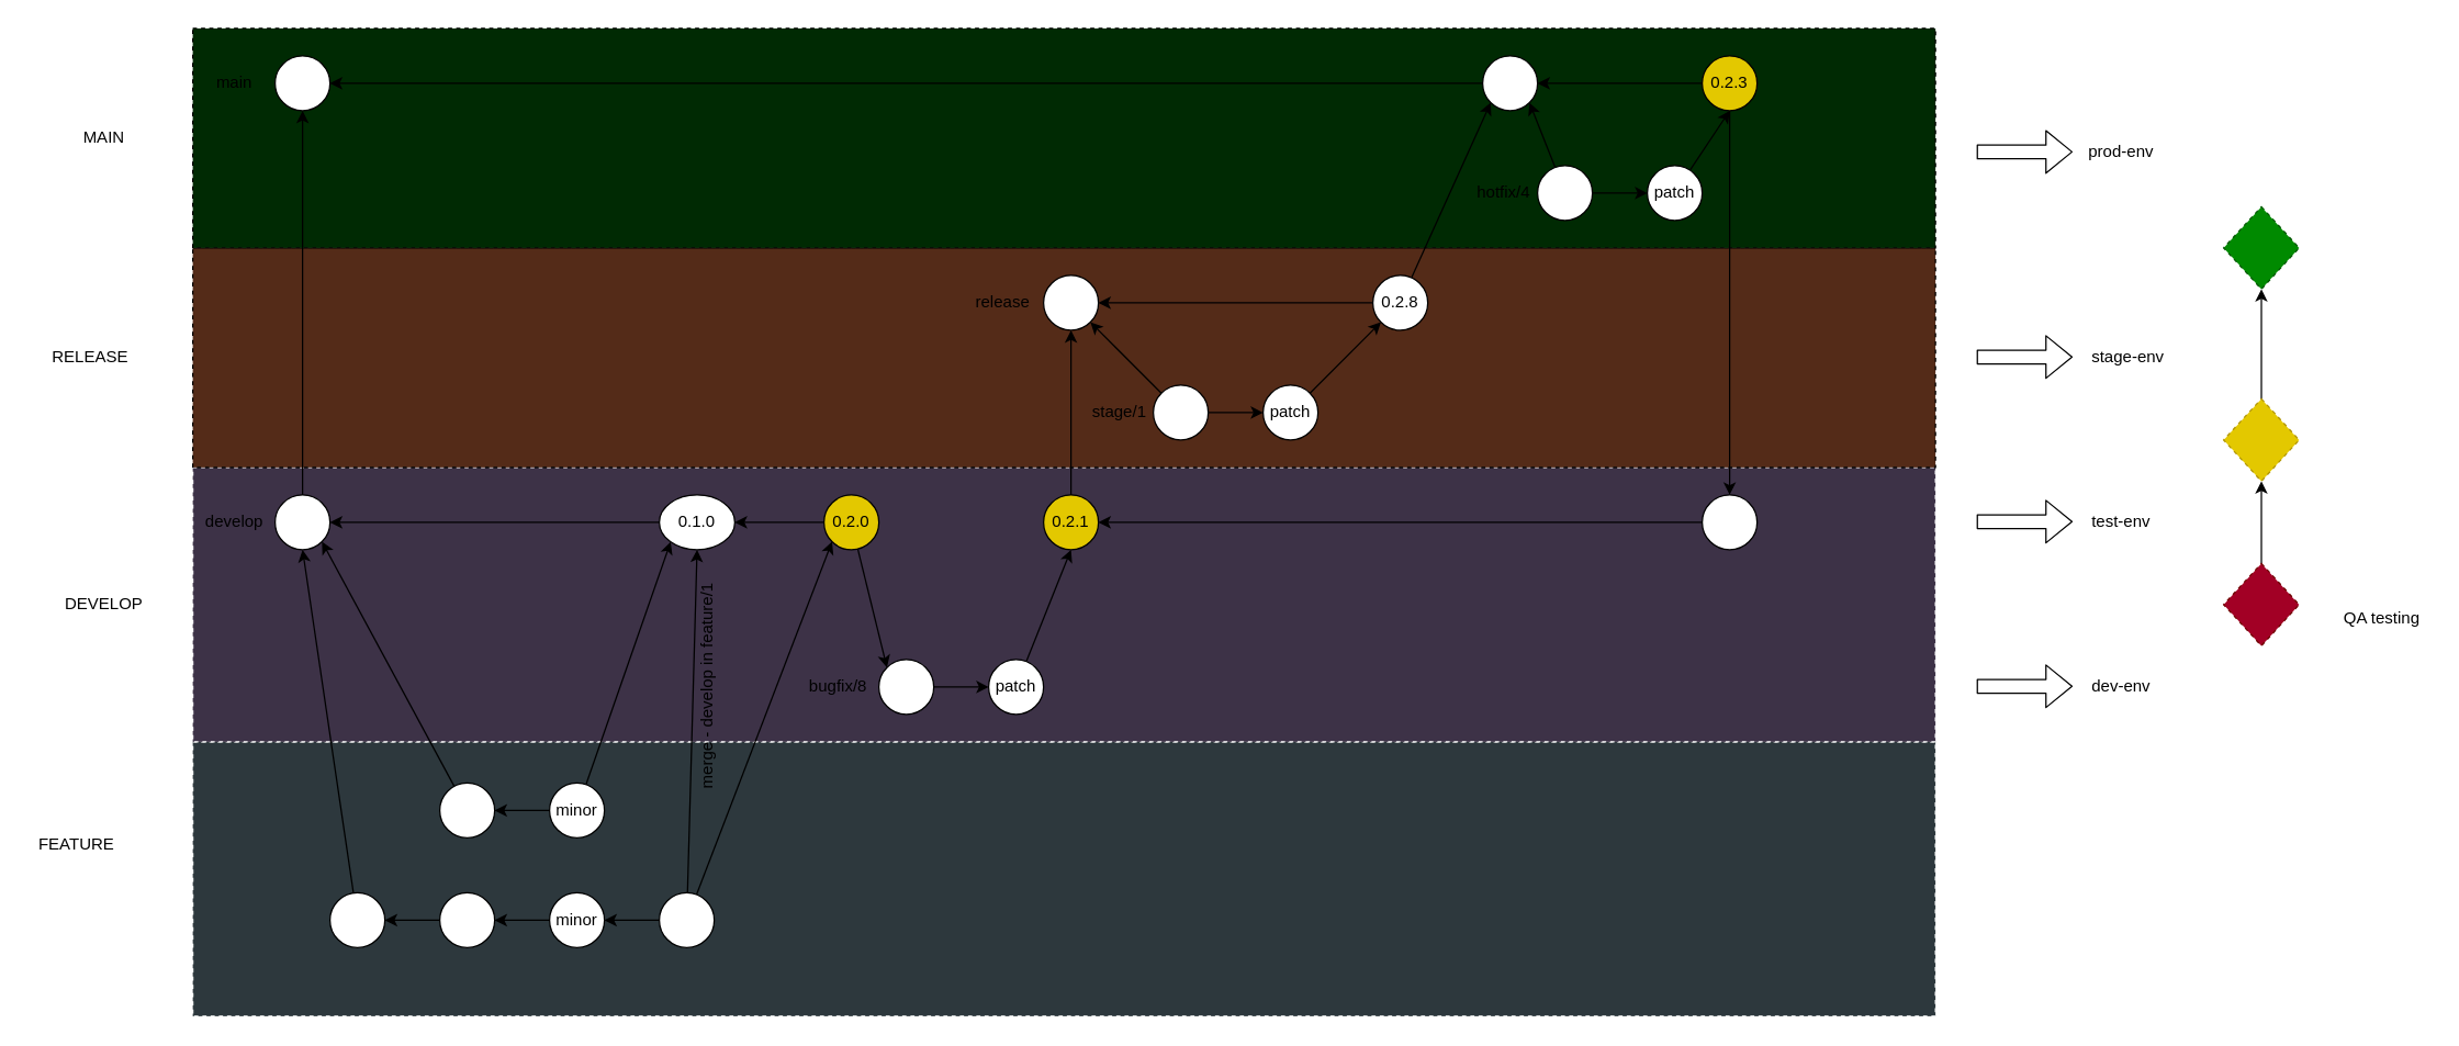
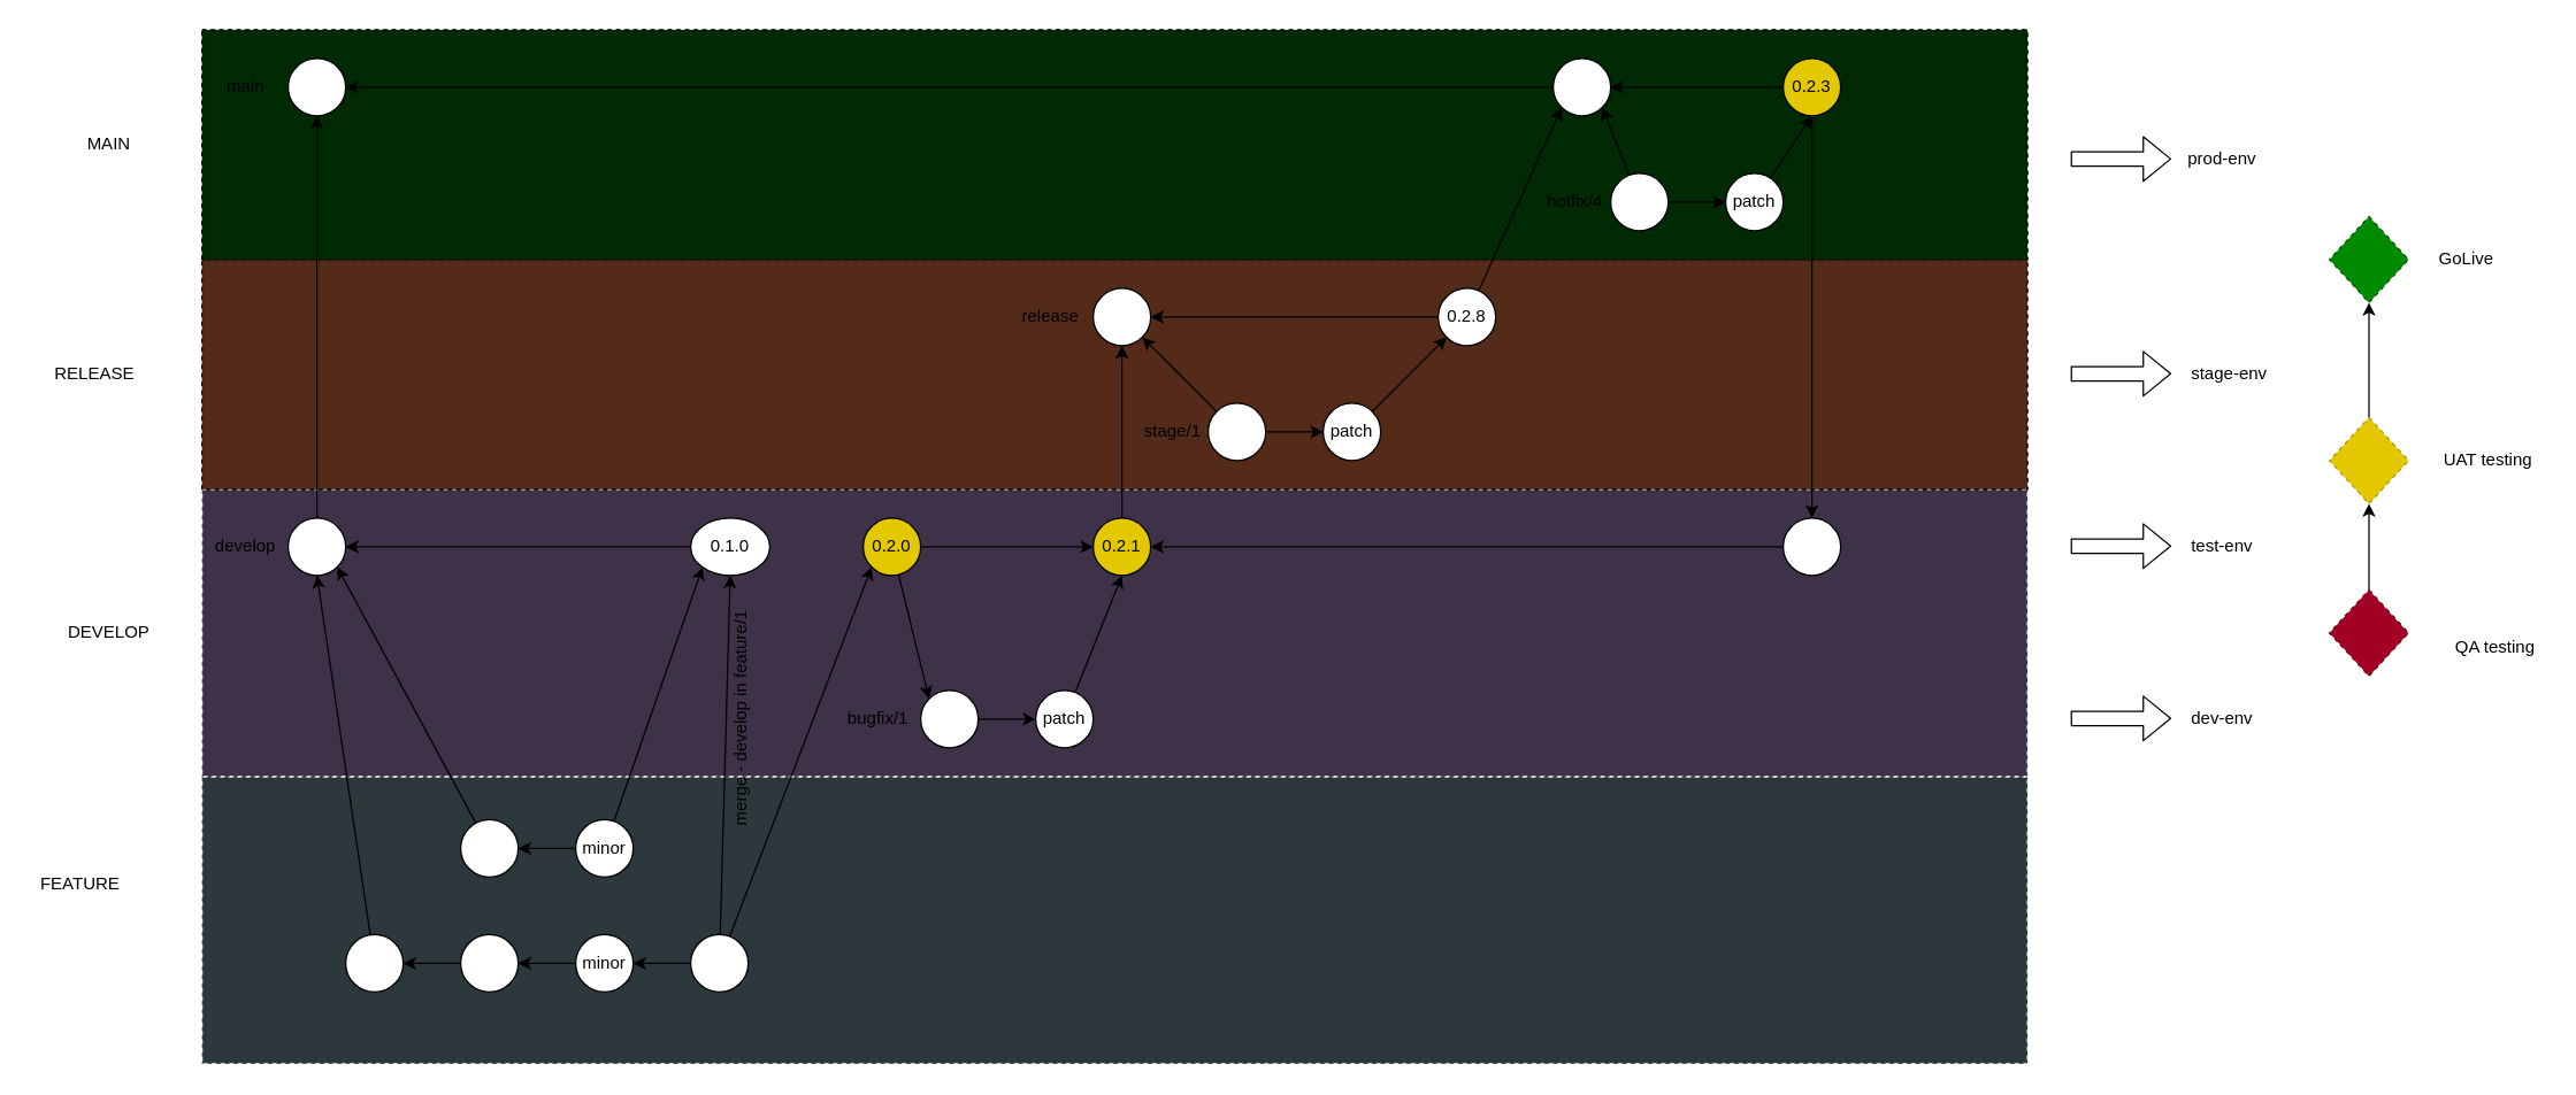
  <mxCell id="0" />
  <mxCell id="1" parent="0" />
  <mxCell id="2" value="" style="rounded=0;whiteSpace=wrap;html=1;dashed=1;fillColor=#2D383D;strokeColor=#FFFFFF;strokeWidth=1;" vertex="1" parent="1"><mxGeometry x="140" y="540" width="1270" height="200" as="geometry" /></mxCell>
  <mxCell id="3" value="" style="rounded=0;whiteSpace=wrap;html=1;dashed=1;fillColor=#3D3247;fontColor=#ffffff;strokeColor=#FFFFFF;strokeWidth=1;" vertex="1" parent="1"><mxGeometry x="140" y="340" width="1270" height="200" as="geometry" /></mxCell>
  <mxCell id="4" value="" style="rounded=0;whiteSpace=wrap;html=1;dashed=1;fillColor=#542B18;fontColor=#ffffff;strokeColor=default;strokeWidth=1;" vertex="1" parent="1"><mxGeometry x="140" y="180" width="1270" height="160" as="geometry" /></mxCell>
  <mxCell id="5" value="" style="rounded=0;whiteSpace=wrap;html=1;dashed=1;fillColor=#002A03;strokeWidth=1;" vertex="1" parent="1"><mxGeometry x="140" y="20" width="1270" height="160" as="geometry" /></mxCell>
  <mxCell id="6" value="" style="ellipse;whiteSpace=wrap;html=1;aspect=fixed;" vertex="1" parent="1"><mxGeometry x="200" y="40" width="40" height="40" as="geometry" /></mxCell>
  <mxCell id="7" value="main" style="text;html=1;align=center;verticalAlign=middle;resizable=0;points=[];autosize=1;strokeColor=none;fillColor=none;" vertex="1" parent="1"><mxGeometry x="150" y="50" width="40" height="20" as="geometry" /></mxCell>
  <mxCell id="8" style="edgeStyle=none;html=1;entryX=0.5;entryY=1;entryDx=0;entryDy=0;" edge="1" parent="1" source="9" target="6"><mxGeometry relative="1" as="geometry" /></mxCell>
  <mxCell id="9" value="" style="ellipse;whiteSpace=wrap;html=1;aspect=fixed;" vertex="1" parent="1"><mxGeometry x="200" y="360" width="40" height="40" as="geometry" /></mxCell>
  <mxCell id="10" value="develop" style="text;html=1;align=center;verticalAlign=middle;resizable=0;points=[];autosize=1;strokeColor=none;fillColor=none;" vertex="1" parent="1"><mxGeometry x="140" y="370" width="60" height="20" as="geometry" /></mxCell>
  <mxCell id="11" style="edgeStyle=none;html=1;entryX=0.5;entryY=1;entryDx=0;entryDy=0;" edge="1" parent="1" source="12" target="9"><mxGeometry relative="1" as="geometry" /></mxCell>
  <mxCell id="12" value="" style="ellipse;whiteSpace=wrap;html=1;aspect=fixed;" vertex="1" parent="1"><mxGeometry x="240" y="650" width="40" height="40" as="geometry" /></mxCell>
  <mxCell id="13" style="edgeStyle=none;html=1;entryX=1;entryY=0.5;entryDx=0;entryDy=0;" edge="1" parent="1" source="14" target="12"><mxGeometry relative="1" as="geometry" /></mxCell>
  <mxCell id="14" value="" style="ellipse;whiteSpace=wrap;html=1;aspect=fixed;" vertex="1" parent="1"><mxGeometry x="320" y="650" width="40" height="40" as="geometry" /></mxCell>
  <mxCell id="15" style="edgeStyle=none;html=1;entryX=1;entryY=0.5;entryDx=0;entryDy=0;" edge="1" parent="1" source="16" target="14"><mxGeometry relative="1" as="geometry" /></mxCell>
  <mxCell id="16" value="minor" style="ellipse;whiteSpace=wrap;html=1;aspect=fixed;" vertex="1" parent="1"><mxGeometry x="400" y="650" width="40" height="40" as="geometry" /></mxCell>
  <mxCell id="17" style="edgeStyle=none;html=1;entryX=1;entryY=1;entryDx=0;entryDy=0;" edge="1" parent="1" source="18" target="9"><mxGeometry relative="1" as="geometry" /></mxCell>
  <mxCell id="18" value="" style="ellipse;whiteSpace=wrap;html=1;aspect=fixed;" vertex="1" parent="1"><mxGeometry x="320" y="570" width="40" height="40" as="geometry" /></mxCell>
  <mxCell id="19" style="edgeStyle=none;html=1;entryX=1;entryY=0.5;entryDx=0;entryDy=0;" edge="1" parent="1" source="21" target="18"><mxGeometry relative="1" as="geometry" /></mxCell>
  <mxCell id="20" style="edgeStyle=none;html=1;entryX=0;entryY=1;entryDx=0;entryDy=0;" edge="1" parent="1" source="21" target="23"><mxGeometry relative="1" as="geometry" /></mxCell>
  <mxCell id="21" value="minor" style="ellipse;whiteSpace=wrap;html=1;aspect=fixed;" vertex="1" parent="1"><mxGeometry x="400" y="570" width="40" height="40" as="geometry" /></mxCell>
  <mxCell id="22" style="edgeStyle=none;html=1;entryX=1;entryY=0.5;entryDx=0;entryDy=0;" edge="1" parent="1" source="23" target="9"><mxGeometry relative="1" as="geometry" /></mxCell>
  <mxCell id="23" value="0.1.0" style="ellipse;whiteSpace=wrap;html=1;aspect=fixed;" vertex="1" parent="1"><mxGeometry x="480" y="360" width="55" height="40" as="geometry" /></mxCell>
  <mxCell id="24" style="edgeStyle=none;html=1;entryX=1;entryY=0.5;entryDx=0;entryDy=0;" edge="1" parent="1" source="27" target="16"><mxGeometry relative="1" as="geometry" /></mxCell>
  <mxCell id="25" style="edgeStyle=none;html=1;entryX=0.5;entryY=1;entryDx=0;entryDy=0;" edge="1" parent="1" source="27" target="23"><mxGeometry relative="1" as="geometry" /></mxCell>
  <mxCell id="26" style="edgeStyle=none;html=1;entryX=0;entryY=1;entryDx=0;entryDy=0;" edge="1" parent="1" source="27" target="31"><mxGeometry relative="1" as="geometry" /></mxCell>
  <mxCell id="27" value="" style="ellipse;whiteSpace=wrap;html=1;aspect=fixed;" vertex="1" parent="1"><mxGeometry x="480" y="650" width="40" height="40" as="geometry" /></mxCell>
  <mxCell id="28" value="merge - develop in feature/1" style="text;html=1;align=center;verticalAlign=middle;resizable=0;points=[];autosize=1;strokeColor=none;fillColor=none;rotation=-90;" vertex="1" parent="1"><mxGeometry x="430" y="490" width="170" height="20" as="geometry" /></mxCell>
- <mxCell id="29" style="edgeStyle=none;html=1;entryX=1;entryY=0.5;entryDx=0;entryDy=0;" edge="1" parent="1" source="31" target="23"><mxGeometry relative="1" as="geometry" /></mxCell>
+ <mxCell id="29" style="edgeStyle=none;html=1;" edge="1" parent="1" source="31" target="38"><mxGeometry relative="1" as="geometry" /></mxCell>
  <mxCell id="30" style="edgeStyle=none;html=1;entryX=0;entryY=0;entryDx=0;entryDy=0;" edge="1" parent="1" source="31" target="33"><mxGeometry relative="1" as="geometry" /></mxCell>
  <mxCell id="31" value="0.2.0" style="ellipse;whiteSpace=wrap;html=1;aspect=fixed;fillColor=#e3c800;" vertex="1" parent="1"><mxGeometry x="600" y="360" width="40" height="40" as="geometry" /></mxCell>
  <mxCell id="32" style="edgeStyle=none;html=1;entryX=0;entryY=0.5;entryDx=0;entryDy=0;" edge="1" parent="1" source="33" target="36"><mxGeometry relative="1" as="geometry" /></mxCell>
  <mxCell id="33" value="" style="ellipse;whiteSpace=wrap;html=1;aspect=fixed;" vertex="1" parent="1"><mxGeometry x="640" y="480" width="40" height="40" as="geometry" /></mxCell>
- <mxCell id="34" value="bugfix/8" style="text;html=1;align=center;verticalAlign=middle;resizable=0;points=[];autosize=1;strokeColor=none;fillColor=none;" vertex="1" parent="1"><mxGeometry x="580" y="490" width="60" height="20" as="geometry" /></mxCell>
+ <mxCell id="34" value="bugfix/1" style="text;html=1;align=center;verticalAlign=middle;resizable=0;points=[];autosize=1;strokeColor=none;fillColor=none;" vertex="1" parent="1"><mxGeometry x="580" y="490" width="60" height="20" as="geometry" /></mxCell>
  <mxCell id="35" style="edgeStyle=none;html=1;entryX=0.5;entryY=1;entryDx=0;entryDy=0;" edge="1" parent="1" source="36" target="38"><mxGeometry relative="1" as="geometry" /></mxCell>
  <mxCell id="36" value="patch" style="ellipse;whiteSpace=wrap;html=1;aspect=fixed;" vertex="1" parent="1"><mxGeometry x="720" y="480" width="40" height="40" as="geometry" /></mxCell>
  <mxCell id="37" style="edgeStyle=none;html=1;entryX=0.5;entryY=1;entryDx=0;entryDy=0;" edge="1" parent="1" source="38" target="39"><mxGeometry relative="1" as="geometry" /></mxCell>
  <mxCell id="38" value="0.2.1" style="ellipse;whiteSpace=wrap;html=1;aspect=fixed;fillColor=#e3c800;" vertex="1" parent="1"><mxGeometry x="760" y="360" width="40" height="40" as="geometry" /></mxCell>
  <mxCell id="39" value="" style="ellipse;whiteSpace=wrap;html=1;aspect=fixed;" vertex="1" parent="1"><mxGeometry x="760" y="200" width="40" height="40" as="geometry" /></mxCell>
  <mxCell id="40" value="release" style="text;html=1;align=center;verticalAlign=middle;resizable=0;points=[];autosize=1;strokeColor=none;fillColor=none;" vertex="1" parent="1"><mxGeometry x="700" y="210" width="60" height="20" as="geometry" /></mxCell>
  <mxCell id="41" style="edgeStyle=none;html=1;entryX=1;entryY=1;entryDx=0;entryDy=0;" edge="1" parent="1" source="43" target="39"><mxGeometry relative="1" as="geometry" /></mxCell>
  <mxCell id="42" style="edgeStyle=none;html=1;entryX=0;entryY=0.5;entryDx=0;entryDy=0;" edge="1" parent="1" source="43" target="46"><mxGeometry relative="1" as="geometry" /></mxCell>
  <mxCell id="43" value="" style="ellipse;whiteSpace=wrap;html=1;aspect=fixed;" vertex="1" parent="1"><mxGeometry x="840" y="280" width="40" height="40" as="geometry" /></mxCell>
  <mxCell id="44" value="stage/1" style="text;html=1;align=center;verticalAlign=middle;resizable=0;points=[];autosize=1;strokeColor=none;fillColor=none;" vertex="1" parent="1"><mxGeometry x="790" y="290" width="50" height="20" as="geometry" /></mxCell>
  <mxCell id="45" style="edgeStyle=none;html=1;entryX=0;entryY=1;entryDx=0;entryDy=0;" edge="1" parent="1" source="46" target="49"><mxGeometry relative="1" as="geometry" /></mxCell>
  <mxCell id="46" value="patch" style="ellipse;whiteSpace=wrap;html=1;aspect=fixed;" vertex="1" parent="1"><mxGeometry x="920" y="280" width="40" height="40" as="geometry" /></mxCell>
  <mxCell id="47" style="edgeStyle=none;html=1;entryX=1;entryY=0.5;entryDx=0;entryDy=0;" edge="1" parent="1" source="49" target="39"><mxGeometry relative="1" as="geometry" /></mxCell>
  <mxCell id="48" style="edgeStyle=none;html=1;entryX=0;entryY=1;entryDx=0;entryDy=0;" edge="1" parent="1" source="49" target="51"><mxGeometry relative="1" as="geometry" /></mxCell>
  <mxCell id="49" value="0.2.8" style="ellipse;whiteSpace=wrap;html=1;aspect=fixed;" vertex="1" parent="1"><mxGeometry x="1000" y="200" width="40" height="40" as="geometry" /></mxCell>
  <mxCell id="50" style="edgeStyle=none;html=1;entryX=1;entryY=0.5;entryDx=0;entryDy=0;" edge="1" parent="1" source="51" target="6"><mxGeometry relative="1" as="geometry" /></mxCell>
  <mxCell id="51" value="" style="ellipse;whiteSpace=wrap;html=1;aspect=fixed;" vertex="1" parent="1"><mxGeometry x="1080" y="40" width="40" height="40" as="geometry" /></mxCell>
  <mxCell id="52" style="edgeStyle=none;html=1;entryX=1;entryY=1;entryDx=0;entryDy=0;" edge="1" parent="1" source="54" target="51"><mxGeometry relative="1" as="geometry" /></mxCell>
  <mxCell id="53" style="edgeStyle=none;html=1;entryX=0;entryY=0.5;entryDx=0;entryDy=0;" edge="1" parent="1" source="54" target="57"><mxGeometry relative="1" as="geometry" /></mxCell>
  <mxCell id="54" value="" style="ellipse;whiteSpace=wrap;html=1;aspect=fixed;" vertex="1" parent="1"><mxGeometry x="1120" y="120" width="40" height="40" as="geometry" /></mxCell>
  <mxCell id="55" value="hotfix/4" style="text;html=1;align=center;verticalAlign=middle;resizable=0;points=[];autosize=1;strokeColor=none;fillColor=none;" vertex="1" parent="1"><mxGeometry x="1070" y="130" width="50" height="20" as="geometry" /></mxCell>
  <mxCell id="56" style="edgeStyle=none;html=1;entryX=0.5;entryY=1;entryDx=0;entryDy=0;" edge="1" parent="1" source="57" target="60"><mxGeometry relative="1" as="geometry" /></mxCell>
  <mxCell id="57" value="patch" style="ellipse;whiteSpace=wrap;html=1;aspect=fixed;" vertex="1" parent="1"><mxGeometry x="1200" y="120" width="40" height="40" as="geometry" /></mxCell>
  <mxCell id="58" style="edgeStyle=none;html=1;entryX=1;entryY=0.5;entryDx=0;entryDy=0;" edge="1" parent="1" source="60" target="51"><mxGeometry relative="1" as="geometry" /></mxCell>
  <mxCell id="59" style="edgeStyle=none;html=1;entryX=0.5;entryY=0;entryDx=0;entryDy=0;" edge="1" parent="1" source="60" target="65"><mxGeometry relative="1" as="geometry" /></mxCell>
  <mxCell id="60" value="0.2.3" style="ellipse;whiteSpace=wrap;html=1;aspect=fixed;fillColor=#e3c800;" vertex="1" parent="1"><mxGeometry x="1240" y="40" width="40" height="40" as="geometry" /></mxCell>
  <mxCell id="61" value="MAIN" style="text;html=1;align=center;verticalAlign=middle;resizable=0;points=[];autosize=1;strokeColor=none;fillColor=none;" vertex="1" parent="1"><mxGeometry x="50" y="90" width="50" height="20" as="geometry" /></mxCell>
  <mxCell id="62" value="RELEASE" style="text;html=1;align=center;verticalAlign=middle;resizable=0;points=[];autosize=1;strokeColor=none;fillColor=none;" vertex="1" parent="1"><mxGeometry x="30" y="250" width="70" height="20" as="geometry" /></mxCell>
  <mxCell id="63" value="DEVELOP" style="text;html=1;align=center;verticalAlign=middle;resizable=0;points=[];autosize=1;strokeColor=none;fillColor=none;" vertex="1" parent="1"><mxGeometry x="40" y="430" width="70" height="20" as="geometry" /></mxCell>
  <mxCell id="64" style="edgeStyle=none;html=1;" edge="1" parent="1" source="65" target="38"><mxGeometry relative="1" as="geometry" /></mxCell>
  <mxCell id="65" value="" style="ellipse;whiteSpace=wrap;html=1;aspect=fixed;" vertex="1" parent="1"><mxGeometry x="1240" y="360" width="40" height="40" as="geometry" /></mxCell>
  <mxCell id="66" value="FEATURE" style="text;html=1;align=center;verticalAlign=middle;resizable=0;points=[];autosize=1;strokeColor=none;fillColor=none;" vertex="1" parent="1"><mxGeometry x="20" y="605" width="70" height="20" as="geometry" /></mxCell>
  <mxCell id="67" value="" style="shape=flexArrow;endArrow=classic;html=1;" edge="1" parent="1"><mxGeometry width="50" height="50" relative="1" as="geometry"><mxPoint x="1440" y="259.5" as="sourcePoint" /><mxPoint x="1510" y="259.5" as="targetPoint" /></mxGeometry></mxCell>
  <mxCell id="68" value="stage-env" style="text;html=1;align=center;verticalAlign=middle;resizable=0;points=[];autosize=1;strokeColor=none;fillColor=none;" vertex="1" parent="1"><mxGeometry x="1515" y="250" width="70" height="20" as="geometry" /></mxCell>
  <mxCell id="69" value="" style="shape=flexArrow;endArrow=classic;html=1;" edge="1" parent="1"><mxGeometry width="50" height="50" relative="1" as="geometry"><mxPoint x="1440" y="379.5" as="sourcePoint" /><mxPoint x="1510" y="379.5" as="targetPoint" /></mxGeometry></mxCell>
  <mxCell id="70" value="test-env" style="text;html=1;align=center;verticalAlign=middle;resizable=0;points=[];autosize=1;strokeColor=none;fillColor=none;" vertex="1" parent="1"><mxGeometry x="1515" y="370" width="60" height="20" as="geometry" /></mxCell>
  <mxCell id="71" value="" style="shape=flexArrow;endArrow=classic;html=1;" edge="1" parent="1"><mxGeometry width="50" height="50" relative="1" as="geometry"><mxPoint x="1440" y="499.5" as="sourcePoint" /><mxPoint x="1510" y="499.5" as="targetPoint" /></mxGeometry></mxCell>
  <mxCell id="72" value="dev-env" style="text;html=1;align=center;verticalAlign=middle;resizable=0;points=[];autosize=1;strokeColor=none;fillColor=none;" vertex="1" parent="1"><mxGeometry x="1515" y="490" width="60" height="20" as="geometry" /></mxCell>
  <mxCell id="73" value="" style="shape=flexArrow;endArrow=classic;html=1;" edge="1" parent="1"><mxGeometry width="50" height="50" relative="1" as="geometry"><mxPoint x="1440" y="110" as="sourcePoint" /><mxPoint x="1510" y="110" as="targetPoint" /></mxGeometry></mxCell>
  <mxCell id="74" value="prod-env" style="text;html=1;align=center;verticalAlign=middle;resizable=0;points=[];autosize=1;strokeColor=none;fillColor=none;" vertex="1" parent="1"><mxGeometry x="1515" y="100" width="60" height="20" as="geometry" /></mxCell>
  <mxCell id="75" style="edgeStyle=none;html=1;entryX=0.5;entryY=1;entryDx=0;entryDy=0;" edge="1" parent="1" source="76" target="78"><mxGeometry relative="1" as="geometry" /></mxCell>
  <mxCell id="76" value="" style="rhombus;whiteSpace=wrap;html=1;dashed=1;strokeColor=#6F0000;strokeWidth=1;fillColor=#a20025;fontColor=#ffffff;" vertex="1" parent="1"><mxGeometry x="1620" y="410" width="55" height="60" as="geometry" /></mxCell>
  <mxCell id="77" style="edgeStyle=none;html=1;entryX=0.5;entryY=1;entryDx=0;entryDy=0;" edge="1" parent="1" source="78" target="79"><mxGeometry relative="1" as="geometry" /></mxCell>
  <mxCell id="78" value="" style="rhombus;whiteSpace=wrap;html=1;dashed=1;strokeColor=#B09500;strokeWidth=1;fillColor=#e3c800;fontColor=#000000;" vertex="1" parent="1"><mxGeometry x="1620" y="290" width="55" height="60" as="geometry" /></mxCell>
  <mxCell id="79" value="" style="rhombus;whiteSpace=wrap;html=1;dashed=1;strokeColor=#005700;strokeWidth=1;fillColor=#008a00;fontColor=#ffffff;" vertex="1" parent="1"><mxGeometry x="1620" y="150" width="55" height="60" as="geometry" /></mxCell>
  <mxCell id="80" value="QA testing" style="text;html=1;align=center;verticalAlign=middle;resizable=0;points=[];autosize=1;strokeColor=none;fillColor=none;" vertex="1" parent="1"><mxGeometry x="1700" y="440" width="70" height="20" as="geometry" /></mxCell>
+ <mxCell id="81" value="UAT testing" style="text;html=1;align=center;verticalAlign=middle;resizable=0;points=[];autosize=1;strokeColor=none;fillColor=none;" vertex="1" parent="1"><mxGeometry x="1690" y="310" width="80" height="20" as="geometry" /></mxCell>
+ <mxCell id="82" value="GoLive" style="text;html=1;align=center;verticalAlign=middle;resizable=0;points=[];autosize=1;strokeColor=none;fillColor=none;" vertex="1" parent="1"><mxGeometry x="1690" y="170" width="50" height="20" as="geometry" /></mxCell>
